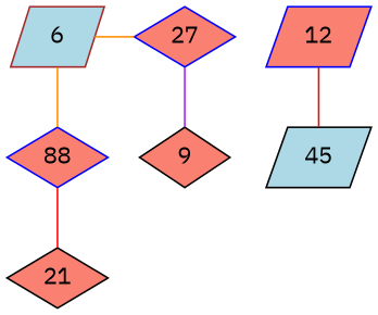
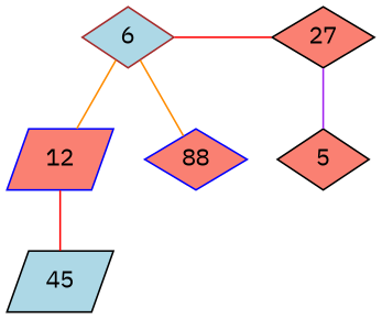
  graph {
    fontname="IBM Plex Mono"
    node [color=black fillcolor=salmon fontname="IBM Plex Mono" shape=diamond style=filled]
    edge [color=darkorange fontname="IBM Plex Mono"]
-   n1 [color=brown fillcolor=lightblue label=6 shape=parallelogram]
+   n1 [color=brown fillcolor=lightblue label=6]
    n2 [color=blue label=12 shape=parallelogram]
    n3 [color=blue label=88]
-   n4 [label=9]
+   n4 [label=5]
    n5 [fillcolor=lightblue label=45 shape=parallelogram]
-   n6 [label=21]
-   n7 [color=blue label=27]
+   n7 [label=27]
+   n1 -- n2
    n1 -- n3
    n2 -- n5 [color=red]
-   n3 -- n6 [color=red]
-   n7 -- n1 [constraint=false]
+   n7 -- n1 [color=red constraint=false]
    n7 -- n4 [color=purple]
  }
